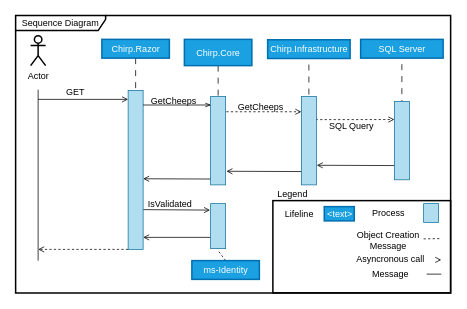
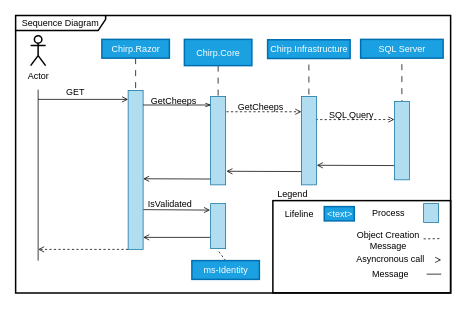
  <mxCell id="0" />
  <mxCell id="1" parent="0" />
  <mxCell id="2" style="edgeStyle=none;html=1;entryX=0.5;entryY=0;entryDx=0;entryDy=0;dashed=1;dashPattern=8 8;strokeColor=#000000;fontColor=#000000;endArrow=none;endFill=0;exitX=0.5;exitY=1;exitDx=0;exitDy=0;" parent="1" source="3" target="10" edge="1"><mxGeometry relative="1" as="geometry"><mxPoint x="180" y="82" as="sourcePoint" /></mxGeometry></mxCell>
  <mxCell id="3" value="Chirp.Razor" style="html=1;strokeColor=#006EAF;strokeWidth=2;fillColor=#1ba1e2;fontColor=#ffffff;" parent="1" vertex="1"><mxGeometry x="135" y="52" width="90" height="25" as="geometry" /></mxCell>
  <mxCell id="4" value="&lt;font color=&quot;#000000&quot;&gt;Actor&lt;/font&gt;" style="shape=umlActor;verticalLabelPosition=bottom;verticalAlign=top;html=1;strokeColor=#000000;strokeWidth=2;" parent="1" vertex="1"><mxGeometry x="40" y="47" width="20" height="40" as="geometry" /></mxCell>
  <mxCell id="5" value="" style="endArrow=none;html=1;strokeColor=#000000;" parent="1" edge="1"><mxGeometry width="50" height="50" relative="1" as="geometry"><mxPoint x="50" y="119" as="sourcePoint" /><mxPoint x="50" y="347" as="targetPoint" /></mxGeometry></mxCell>
  <mxCell id="6" value="" style="endArrow=open;html=1;strokeColor=#000000;fontColor=#000000;endFill=0;" parent="1" edge="1"><mxGeometry width="50" height="50" relative="1" as="geometry"><mxPoint x="50" y="132" as="sourcePoint" /><mxPoint x="170" y="132" as="targetPoint" /></mxGeometry></mxCell>
  <mxCell id="7" value="Sequence Diagram" style="shape=umlFrame;whiteSpace=wrap;html=1;strokeColor=#000000;strokeWidth=2;width=120;height=20;" parent="1" vertex="1"><mxGeometry x="20" y="20.25" width="580" height="369.75" as="geometry" /></mxCell>
  <mxCell id="8" style="edgeStyle=none;html=1;exitX=0;exitY=1;exitDx=0;exitDy=0;dashed=1;strokeColor=#000000;fontColor=#000000;endArrow=open;endFill=0;targetPerimeterSpacing=18;" parent="1" source="10" edge="1"><mxGeometry relative="1" as="geometry"><mxPoint x="50" y="332" as="targetPoint" /></mxGeometry></mxCell>
  <mxCell id="9" style="edgeStyle=none;html=1;exitX=1;exitY=0.75;exitDx=0;exitDy=0;strokeColor=#000000;fontColor=#000000;endArrow=open;endFill=0;targetPerimeterSpacing=18;entryX=-0.039;entryY=0.144;entryDx=0;entryDy=0;entryPerimeter=0;" parent="1" source="10" target="32" edge="1"><mxGeometry relative="1" as="geometry"><mxPoint x="280" y="278.94" as="targetPoint" /></mxGeometry></mxCell>
  <mxCell id="10" value="" style="html=1;strokeColor=#10739e;strokeWidth=1;fillColor=#b1ddf0;" parent="1" vertex="1"><mxGeometry x="170" y="120" width="20" height="212" as="geometry" /></mxCell>
  <mxCell id="11" value="GET" style="text;html=1;strokeColor=none;fillColor=none;align=center;verticalAlign=middle;whiteSpace=wrap;rounded=0;strokeWidth=1;fontColor=#000000;" parent="1" vertex="1"><mxGeometry x="70" y="112" width="60" height="20" as="geometry" /></mxCell>
  <mxCell id="12" style="edgeStyle=none;html=1;entryX=0.5;entryY=0;entryDx=0;entryDy=0;dashed=1;dashPattern=8 8;strokeColor=#000000;fontColor=#000000;endArrow=none;endFill=0;exitX=0.5;exitY=1;exitDx=0;exitDy=0;" parent="1" target="29" edge="1"><mxGeometry relative="1" as="geometry"><mxPoint x="411" y="69.5" as="sourcePoint" /></mxGeometry></mxCell>
  <mxCell id="13" value="Chirp.Infrastructure" style="html=1;strokeColor=#006EAF;strokeWidth=2;fillColor=#1ba1e2;fontColor=#ffffff;" parent="1" vertex="1"><mxGeometry x="356" y="52.5" width="110" height="25" as="geometry" /></mxCell>
  <mxCell id="14" style="edgeStyle=none;html=1;entryX=0;entryY=0.25;entryDx=0;entryDy=0;dashed=1;strokeColor=#000000;fontColor=#000000;endArrow=open;endFill=0;targetPerimeterSpacing=18;" parent="1" edge="1"><mxGeometry relative="1" as="geometry"><mxPoint x="420" y="159" as="sourcePoint" /><mxPoint x="525" y="158.875" as="targetPoint" /></mxGeometry></mxCell>
  <mxCell id="15" style="edgeStyle=none;html=1;exitX=0.5;exitY=1;exitDx=0;exitDy=0;entryX=0.5;entryY=0;entryDx=0;entryDy=0;dashed=1;dashPattern=8 8;strokeColor=#000000;fontColor=#000000;endArrow=none;endFill=0;" parent="1" source="16" target="28" edge="1"><mxGeometry relative="1" as="geometry" /></mxCell>
  <mxCell id="16" value="Chirp.Core" style="html=1;strokeColor=#006EAF;strokeWidth=2;fillColor=#1ba1e2;fontColor=#ffffff;" parent="1" vertex="1"><mxGeometry x="245" y="52" width="90" height="35" as="geometry" /></mxCell>
  <mxCell id="17" style="edgeStyle=none;html=1;exitX=1;exitY=0.25;exitDx=0;exitDy=0;entryX=0;entryY=0.25;entryDx=0;entryDy=0;strokeColor=#000000;fontColor=#000000;endArrow=open;endFill=0;dashed=1;" parent="1" edge="1"><mxGeometry relative="1" as="geometry"><mxPoint x="301" y="148.5" as="sourcePoint" /><mxPoint x="401" y="148.5" as="targetPoint" /></mxGeometry></mxCell>
  <mxCell id="18" value="" style="endArrow=openThin;html=1;strokeColor=#000000;fontColor=#000000;exitX=1;exitY=0.25;exitDx=0;exitDy=0;entryX=0;entryY=0.25;entryDx=0;entryDy=0;endFill=0;" parent="1" edge="1"><mxGeometry width="50" height="50" relative="1" as="geometry"><mxPoint x="190" y="139.5" as="sourcePoint" /><mxPoint x="281" y="139.5" as="targetPoint" /></mxGeometry></mxCell>
  <mxCell id="19" value="GetCheeps" style="text;html=1;strokeColor=none;fillColor=none;align=center;verticalAlign=middle;whiteSpace=wrap;rounded=0;strokeWidth=1;fontColor=#000000;" parent="1" vertex="1"><mxGeometry x="317" y="132" width="60" height="20" as="geometry" /></mxCell>
  <mxCell id="20" style="edgeStyle=none;html=1;entryX=0.5;entryY=0;entryDx=0;entryDy=0;dashed=1;dashPattern=8 8;strokeColor=#000000;fontColor=#000000;endArrow=none;endFill=0;exitX=0.5;exitY=1;exitDx=0;exitDy=0;" parent="1" target="23" edge="1"><mxGeometry relative="1" as="geometry"><mxPoint x="535" y="69" as="sourcePoint" /></mxGeometry></mxCell>
  <mxCell id="21" value="SQL Server" style="html=1;strokeColor=#006EAF;strokeWidth=2;fillColor=#1ba1e2;fontColor=#ffffff;" parent="1" vertex="1"><mxGeometry x="480" y="52" width="110" height="25" as="geometry" /></mxCell>
  <mxCell id="22" style="edgeStyle=none;html=1;exitX=0;exitY=1;exitDx=0;exitDy=0;strokeColor=#000000;fontColor=#000000;endArrow=open;endFill=0;targetPerimeterSpacing=18;entryX=1.026;entryY=0.931;entryDx=0;entryDy=0;entryPerimeter=0;" parent="1" edge="1"><mxGeometry relative="1" as="geometry"><mxPoint x="525" y="220.25" as="sourcePoint" /><mxPoint x="421.52" y="219.858" as="targetPoint" /></mxGeometry></mxCell>
  <mxCell id="23" value="" style="html=1;strokeColor=#10739e;strokeWidth=1;fillColor=#b1ddf0;" parent="1" vertex="1"><mxGeometry x="525" y="134.75" width="20" height="104.5" as="geometry" /></mxCell>
  <mxCell id="24" value="GetCheeps" style="text;html=1;strokeColor=none;fillColor=none;align=center;verticalAlign=middle;whiteSpace=wrap;rounded=0;strokeWidth=1;fontColor=#000000;" parent="1" vertex="1"><mxGeometry x="201" y="124" width="60" height="20" as="geometry" /></mxCell>
- <mxCell id="25" value="SQL Query" style="text;html=1;strokeColor=none;fillColor=none;align=center;verticalAlign=middle;whiteSpace=wrap;rounded=0;strokeWidth=1;fontColor=#000000;" parent="1" vertex="1"><mxGeometry x="433" y="157.75" width="70" height="20" as="geometry" /></mxCell>
+ <mxCell id="25" value="SQL Query" style="text;html=1;strokeColor=none;fillColor=none;align=center;verticalAlign=middle;whiteSpace=wrap;rounded=0;strokeWidth=1;fontColor=#000000;" parent="1" vertex="1"><mxGeometry x="433" y="142.75" width="70" height="20" as="geometry" /></mxCell>
  <mxCell id="26" style="edgeStyle=none;html=1;exitX=0;exitY=1;exitDx=0;exitDy=0;strokeColor=#000000;fontColor=#000000;endArrow=open;endFill=0;targetPerimeterSpacing=18;entryX=1.026;entryY=0.931;entryDx=0;entryDy=0;entryPerimeter=0;" parent="1" edge="1"><mxGeometry relative="1" as="geometry"><mxPoint x="404.48" y="228.25" as="sourcePoint" /><mxPoint x="301" y="227.858" as="targetPoint" /></mxGeometry></mxCell>
  <mxCell id="27" style="edgeStyle=none;html=1;exitX=0;exitY=1;exitDx=0;exitDy=0;strokeColor=#000000;fontColor=#000000;endArrow=open;endFill=0;targetPerimeterSpacing=18;entryX=1.026;entryY=0.931;entryDx=0;entryDy=0;entryPerimeter=0;" parent="1" edge="1"><mxGeometry relative="1" as="geometry"><mxPoint x="293.48" y="238.25" as="sourcePoint" /><mxPoint x="190" y="237.858" as="targetPoint" /></mxGeometry></mxCell>
  <mxCell id="28" value="" style="html=1;strokeColor=#10739e;strokeWidth=1;fillColor=#b1ddf0;" parent="1" vertex="1"><mxGeometry x="280" y="128" width="20" height="118" as="geometry" /></mxCell>
  <mxCell id="29" value="" style="html=1;strokeColor=#10739e;strokeWidth=1;fillColor=#b1ddf0;" parent="1" vertex="1"><mxGeometry x="401" y="128" width="20" height="118" as="geometry" /></mxCell>
  <mxCell id="30" value="IsValidated" style="text;html=1;strokeColor=none;fillColor=none;align=center;verticalAlign=middle;whiteSpace=wrap;rounded=0;strokeWidth=1;fontColor=#000000;" parent="1" vertex="1"><mxGeometry x="191" y="262" width="70" height="20" as="geometry" /></mxCell>
  <mxCell id="31" style="edgeStyle=none;html=1;exitX=0;exitY=0.75;exitDx=0;exitDy=0;strokeColor=#000000;fontColor=#000000;endArrow=open;endFill=0;targetPerimeterSpacing=18;" parent="1" source="32" edge="1"><mxGeometry relative="1" as="geometry"><mxPoint x="190" y="316" as="targetPoint" /></mxGeometry></mxCell>
  <mxCell id="32" value="" style="html=1;strokeColor=#10739e;strokeWidth=1;fillColor=#b1ddf0;" parent="1" vertex="1"><mxGeometry x="280" y="271" width="20" height="60" as="geometry" /></mxCell>
  <mxCell id="33" style="edgeStyle=none;html=1;exitX=0.5;exitY=0;exitDx=0;exitDy=0;entryX=0.506;entryY=1.049;entryDx=0;entryDy=0;entryPerimeter=0;strokeColor=#000000;fontColor=#000000;endArrow=none;endFill=0;targetPerimeterSpacing=18;dashed=1;" parent="1" source="34" target="32" edge="1"><mxGeometry relative="1" as="geometry" /></mxCell>
  <mxCell id="34" value="ms-Identity" style="html=1;strokeColor=#006EAF;strokeWidth=2;fillColor=#1ba1e2;fontColor=#ffffff;" parent="1" vertex="1"><mxGeometry x="255" y="347" width="90" height="25" as="geometry" /></mxCell>
  <mxCell id="35" value="" style="html=1;strokeColor=#10739e;strokeWidth=1;fillColor=#b1ddf0;" parent="1" vertex="1"><mxGeometry x="564" y="271" width="20" height="25" as="geometry" /></mxCell>
  <mxCell id="36" value="" style="rounded=0;whiteSpace=wrap;html=1;sketch=0;strokeColor=#000000;strokeWidth=2;fontColor=#000000;fillColor=none;gradientColor=none;" parent="1" vertex="1"><mxGeometry x="363" y="267" width="237" height="123" as="geometry" /></mxCell>
  <mxCell id="37" value="Process" style="text;html=1;strokeColor=none;fillColor=none;align=center;verticalAlign=middle;whiteSpace=wrap;rounded=0;sketch=0;strokeWidth=2;fontColor=#000000;" parent="1" vertex="1"><mxGeometry x="487.5" y="274" width="59" height="19" as="geometry" /></mxCell>
  <mxCell id="38" style="edgeStyle=none;html=1;entryX=0;entryY=0.25;entryDx=0;entryDy=0;dashed=1;strokeColor=#000000;fontColor=#000000;endArrow=none;endFill=0;targetPerimeterSpacing=18;" parent="1" edge="1"><mxGeometry relative="1" as="geometry"><mxPoint x="564" y="318" as="sourcePoint" /><mxPoint x="587.5" y="317.615" as="targetPoint" /></mxGeometry></mxCell>
  <mxCell id="39" value="Object Creation Message" style="text;html=1;strokeColor=none;fillColor=none;align=center;verticalAlign=middle;whiteSpace=wrap;rounded=0;sketch=0;strokeWidth=2;fontColor=#000000;" parent="1" vertex="1"><mxGeometry x="469" y="310" width="96" height="19" as="geometry" /></mxCell>
  <mxCell id="40" style="edgeStyle=none;html=1;entryX=0;entryY=0.25;entryDx=0;entryDy=0;strokeColor=#000000;fontColor=#000000;endArrow=open;endFill=0;targetPerimeterSpacing=1;startArrow=none;startFill=0;" parent="1" edge="1"><mxGeometry relative="1" as="geometry"><mxPoint x="584" y="346" as="sourcePoint" /><mxPoint x="587.5" y="346.005" as="targetPoint" /></mxGeometry></mxCell>
  <mxCell id="41" value="Asyncronous call" style="text;html=1;strokeColor=none;fillColor=none;align=center;verticalAlign=middle;whiteSpace=wrap;rounded=0;sketch=0;strokeWidth=2;fontColor=#000000;" parent="1" vertex="1"><mxGeometry x="471.5" y="335" width="96" height="19" as="geometry" /></mxCell>
  <mxCell id="42" style="edgeStyle=none;html=1;entryX=0;entryY=0.25;entryDx=0;entryDy=0;strokeColor=#000000;fontColor=#000000;endArrow=none;endFill=0;targetPerimeterSpacing=18;" parent="1" edge="1"><mxGeometry relative="1" as="geometry"><mxPoint x="568" y="365" as="sourcePoint" /><mxPoint x="587.5" y="364.995" as="targetPoint" /></mxGeometry></mxCell>
  <mxCell id="43" value="Message" style="text;html=1;strokeColor=none;fillColor=none;align=center;verticalAlign=middle;whiteSpace=wrap;rounded=0;sketch=0;strokeWidth=2;fontColor=#000000;" parent="1" vertex="1"><mxGeometry x="471.5" y="355" width="96" height="19" as="geometry" /></mxCell>
  <mxCell id="44" value="&amp;lt;text&amp;gt;" style="html=1;strokeColor=#006EAF;strokeWidth=2;fillColor=#1ba1e2;fontColor=#ffffff;" parent="1" vertex="1"><mxGeometry x="431.5" y="275" width="40" height="19" as="geometry" /></mxCell>
  <mxCell id="45" value="Lifeline" style="text;html=1;strokeColor=none;fillColor=none;align=center;verticalAlign=middle;whiteSpace=wrap;rounded=0;sketch=0;strokeWidth=2;fontColor=#000000;" parent="1" vertex="1"><mxGeometry x="369" y="275" width="59" height="19" as="geometry" /></mxCell>
  <mxCell id="46" value="Legend" style="text;html=1;strokeColor=none;fillColor=none;align=center;verticalAlign=middle;whiteSpace=wrap;rounded=0;sketch=0;strokeWidth=2;fontColor=#000000;" parent="1" vertex="1"><mxGeometry x="360" y="248" width="59" height="19" as="geometry" /></mxCell>
